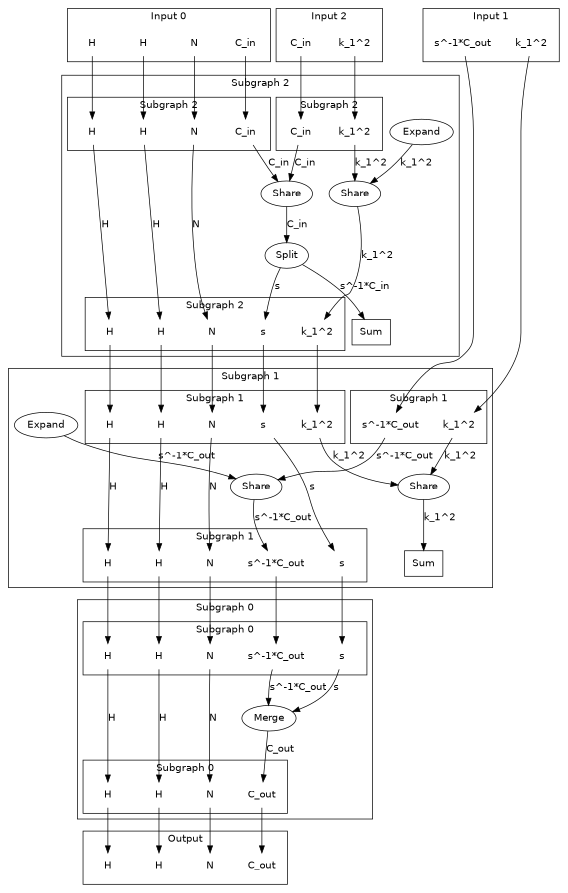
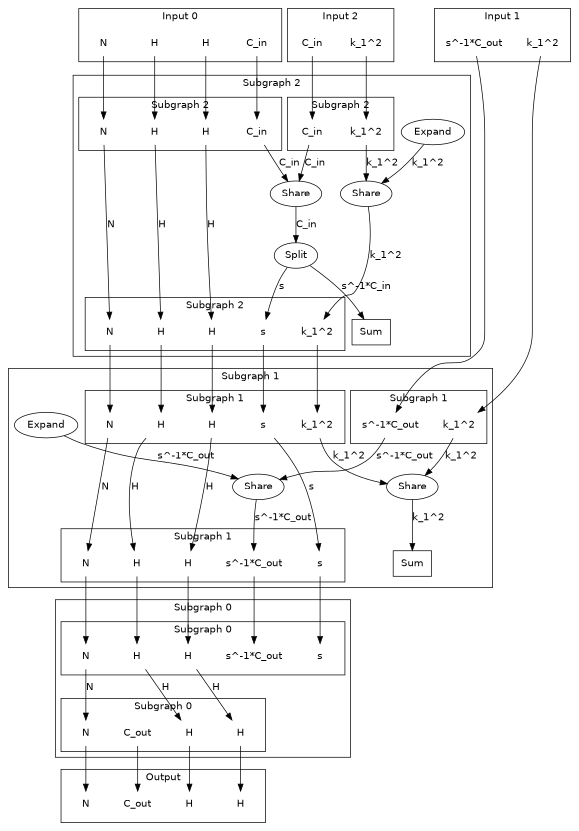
  digraph {
    newrank=true
    fontname="DejaVu Sans"
    node [shape=none fontname="DejaVu Sans"]
    edge [fontname="DejaVu Sans"]
    n1 [label=N]
    n2 [label=C_in]
    n3 [label=H]
    n4 [label=H]
    n5 [label=C_in]
    n6 [label="k_1^2"]
    n7 [label="s^-1*C_out"]
    n8 [label="k_1^2"]
    n9 [label=N]
    n10 [label=C_out]
    n11 [label=H]
    n12 [label=H]
    n13 [label=N]
    n14 [label=s]
    n15 [label="s^-1*C_out"]
    n16 [label=H]
    n17 [label=H]
-   n18 [label=Merge shape=""]
    n19 [label=Sum shape=box]
    n20 [label=N]
    n21 [label=s]
    n22 [label="s^-1*C_out"]
    n23 [label=H]
    n24 [label=H]
    n25 [label=N]
    n26 [label=s]
    n27 [label=H]
    n28 [label=H]
    n29 [label="k_1^2"]
    n30 [label="s^-1*C_out"]
    n31 [label="k_1^2"]
    n32 [label=Share shape=""]
    n33 [label=Share shape=""]
    n34 [label=Expand shape=""]
    n35 [label=Sum shape=box]
    n36 [label=N]
    n37 [label=s]
    n38 [label=H]
    n39 [label=H]
    n40 [label="k_1^2"]
    n41 [label=N]
    n42 [label=C_in]
    n43 [label=H]
    n44 [label=H]
    n45 [label=C_in]
    n46 [label="k_1^2"]
    n47 [label=Share shape=""]
    n48 [label=Share shape=""]
    n49 [label=Split shape=""]
    n50 [label=Expand shape=""]
    n51 [label=N]
    n52 [label=C_out]
    n53 [label=H]
    n54 [label=H]
    subgraph sub_1 {
      rank=same
      n1
      n2
      n3
      n4
      n5
      n6
      n7
      n8
    }
    subgraph cluster_2 {
      label="Subgraph 0"
-     n18
      subgraph sub_3 {
        label="Subgraph 0"
        rank=same
        n9
        n10
        n11
        n12
      }
      subgraph sub_4 {
        label="Subgraph 0"
        rank=same
        n13
        n14
        n15
        n16
        n17
      }
      subgraph cluster_5 {
        n9
        n10
        n11
        n12
      }
      subgraph cluster_6 {
        n13
        n14
        n15
        n16
        n17
      }
    }
    subgraph cluster_7 {
      label="Subgraph 1"
      n32
      n33
      n34
      subgraph sub_8 {
        label="Subgraph 1"
        rank=same
        n19
        n20
        n21
        n22
        n23
        n24
      }
      subgraph sub_9 {
        label="Subgraph 1"
        rank=same
        n25
        n26
        n27
        n28
        n29
        n30
        n31
      }
      subgraph cluster_10 {
        n20
        n21
        n22
        n23
        n24
      }
      subgraph cluster_11 {
        n25
        n26
        n27
        n28
        n29
      }
      subgraph cluster_12 {
        n30
        n31
      }
    }
    subgraph cluster_13 {
      label="Subgraph 2"
      n47
      n48
      n49
      n50
      subgraph sub_14 {
        label="Subgraph 2"
        rank=same
        n35
        n36
        n37
        n38
        n39
        n40
      }
      subgraph sub_15 {
        label="Subgraph 2"
        rank=same
        n41
        n42
        n43
        n44
        n45
        n46
      }
      subgraph cluster_16 {
        n36
        n37
        n38
        n39
        n40
      }
      subgraph cluster_17 {
        n41
        n42
        n43
        n44
      }
      subgraph cluster_18 {
        n45
        n46
      }
    }
    subgraph cluster_19 {
      label="Input 0"
      n1
      n2
      n3
      n4
    }
    subgraph cluster_20 {
      label="Input 2"
      n5
      n6
    }
    subgraph cluster_21 {
      label="Input 1"
      n7
      n8
    }
    subgraph cluster_22 {
      label=Output
      n51
      n52
      n53
      n54
    }
    n1 -> n41
    n2 -> n42
    n3 -> n43
    n4 -> n44
    n5 -> n45
    n6 -> n46
    n7 -> n30
    n8 -> n31
    n9 -> n51
    n10 -> n52
    n11 -> n53
    n12 -> n54
    n13 -> n9 [label=N]
-   n14 -> n18 [label=s]
-   n15 -> n18 [label="s^-1*C_out"]
    n16 -> n11 [label=H]
    n17 -> n12 [label=H]
-   n18 -> n10 [label=C_out]
    n20 -> n13
    n21 -> n14
    n22 -> n15
    n23 -> n16
    n24 -> n17
    n25 -> n20 [label=N]
    n26 -> n21 [label=s]
    n27 -> n23 [label=H]
    n28 -> n24 [label=H]
    n29 -> n32 [label="k_1^2"]
    n30 -> n33 [label="s^-1*C_out"]
    n31 -> n32 [label="k_1^2"]
    n32 -> n19 [label="k_1^2"]
    n33 -> n22 [label="s^-1*C_out"]
    n34 -> n33 [label="s^-1*C_out"]
    n36 -> n25
    n37 -> n26
    n38 -> n27
    n39 -> n28
    n40 -> n29
    n41 -> n36 [label=N]
    n42 -> n47 [label=C_in]
    n43 -> n39 [label=H]
    n44 -> n38 [label=H]
    n45 -> n47 [label=C_in]
    n46 -> n48 [label="k_1^2"]
    n47 -> n49 [label=C_in]
    n48 -> n40 [label="k_1^2"]
    n49 -> n35 [label="s^-1*C_in"]
    n49 -> n37 [label=s]
    n50 -> n48 [label="k_1^2"]
  }
